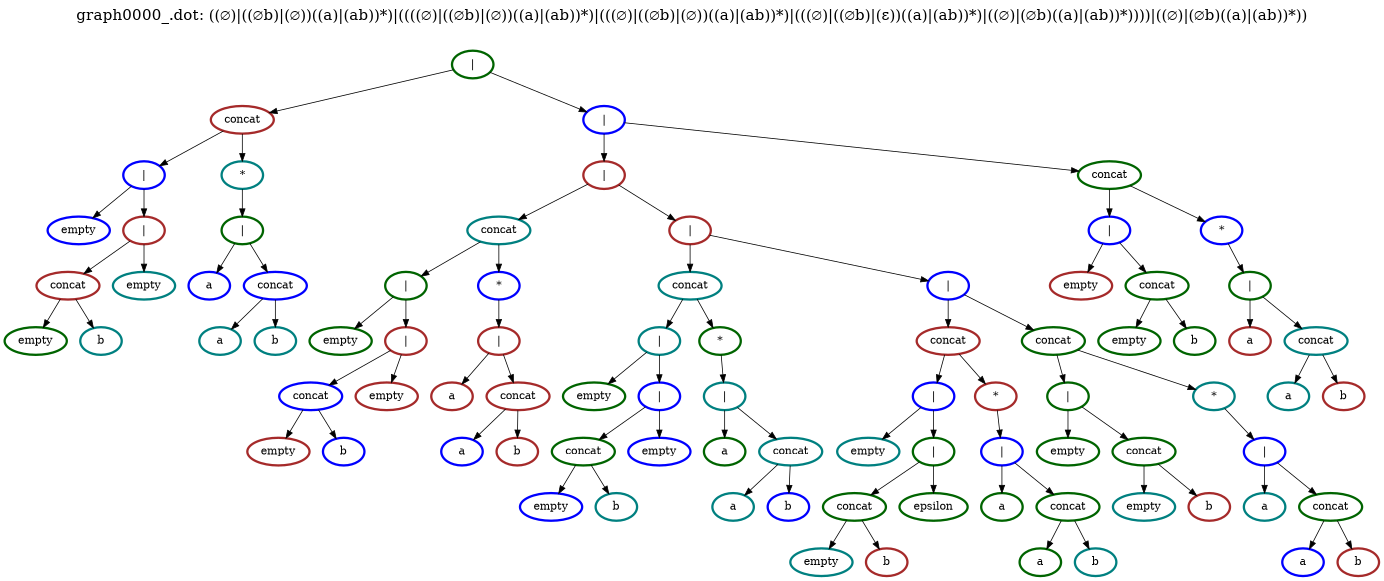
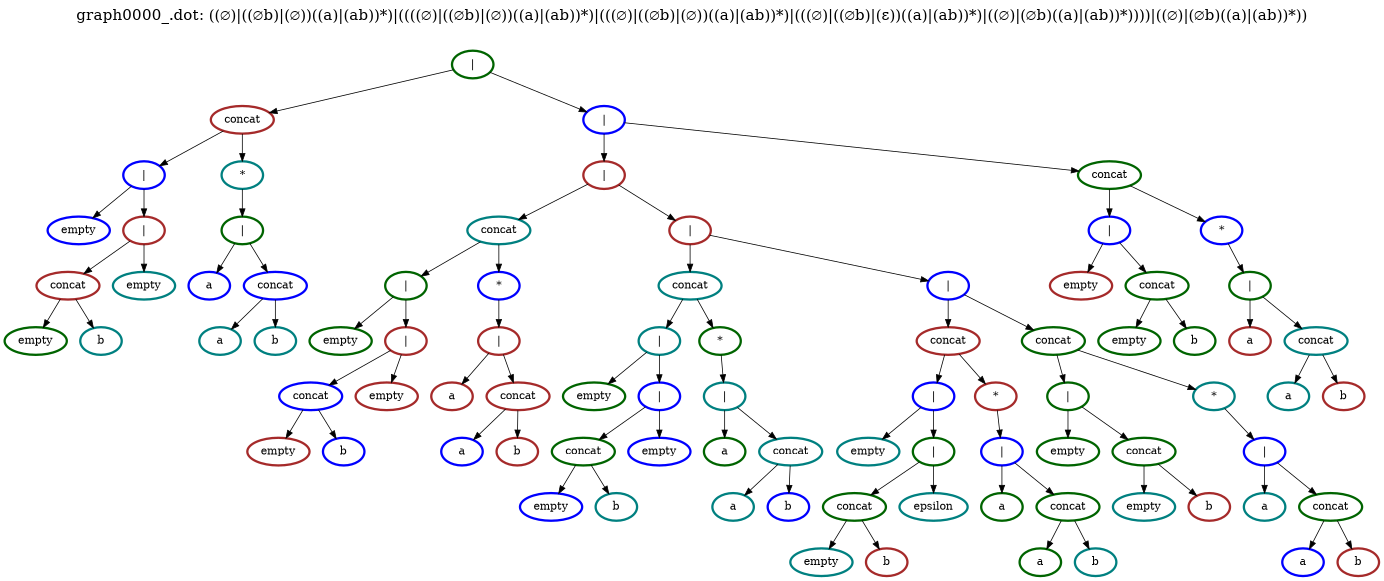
  digraph {
    fontname="DejaVu Serif"
    fontsize=20
    label="graph0000_.dot: ((∅)|((∅b)|(∅))((a)|(ab))*)|((((∅)|((∅b)|(∅))((a)|(ab))*)|(((∅)|((∅b)|(∅))((a)|(ab))*)|(((∅)|((∅b)|(ε))((a)|(ab))*)|((∅)|(∅b)((a)|(ab))*))))|((∅)|(∅b)((a)|(ab))*))"
    labelloc=t
    node [color=darkgreen penwidth=3 fontname="DejaVu Serif"]
    edge [fontname="DejaVu Serif"]
    n1 [label="|"]
    n2 [color=brown label=concat]
    n3 [color=blue label="|"]
    n4 [color=blue label="|"]
    n5 [color=teal label="*"]
    n6 [color=blue label=empty]
    n7 [color=brown label="|"]
    n8 [color=brown label=concat]
    n9 [color=teal label=empty]
    n10 [label=empty]
    n11 [color=teal label=b]
    n12 [label="|"]
    n13 [color=blue label=a]
    n14 [color=blue label=concat]
    n15 [color=teal label=a]
    n16 [color=teal label=b]
    n17 [color=brown label="|"]
    n18 [label=concat]
    n19 [color=teal label=concat]
    n20 [color=brown label="|"]
    n21 [label="|"]
    n22 [color=blue label="*"]
    n23 [label=empty]
    n24 [color=brown label="|"]
    n25 [color=blue label=concat]
    n26 [color=brown label=empty]
    n27 [color=brown label=empty]
    n28 [color=blue label=b]
    n29 [color=brown label="|"]
    n30 [color=brown label=a]
    n31 [color=brown label=concat]
    n32 [color=blue label=a]
    n33 [color=brown label=b]
    n34 [color=teal label=concat]
    n35 [color=blue label="|"]
    n36 [color=teal label="|"]
    n37 [label="*"]
    n38 [label=empty]
    n39 [color=blue label="|"]
    n40 [label=concat]
    n41 [color=blue label=empty]
    n42 [color=blue label=empty]
    n43 [color=teal label=b]
    n44 [color=teal label="|"]
    n45 [label=a]
    n46 [color=teal label=concat]
    n47 [color=teal label=a]
    n48 [color=blue label=b]
    n49 [color=brown label=concat]
    n50 [label=concat]
    n51 [color=blue label="|"]
    n52 [color=brown label="*"]
    n53 [color=teal label=empty]
    n54 [label="|"]
    n55 [label=concat]
-   n56 [label=epsilon]
+   n56 [color=teal label=epsilon]
    n57 [color=teal label=empty]
    n58 [color=brown label=b]
    n59 [color=blue label="|"]
    n60 [label=a]
    n61 [label=concat]
    n62 [label=a]
    n63 [color=teal label=b]
    n64 [label="|"]
    n65 [color=teal label="*"]
    n66 [label=empty]
    n67 [label=concat]
    n68 [color=teal label=empty]
    n69 [color=brown label=b]
    n70 [color=blue label="|"]
    n71 [color=teal label=a]
    n72 [label=concat]
    n73 [color=blue label=a]
    n74 [color=brown label=b]
    n75 [color=blue label="|"]
    n76 [color=blue label="*"]
    n77 [color=brown label=empty]
    n78 [label=concat]
    n79 [label=empty]
    n80 [label=b]
    n81 [label="|"]
    n82 [color=brown label=a]
    n83 [color=teal label=concat]
    n84 [color=teal label=a]
    n85 [color=brown label=b]
    n1 -> n2
    n1 -> n3
    n2 -> n4
    n2 -> n5
    n3 -> n17
    n3 -> n18
    n4 -> n6
    n4 -> n7
    n5 -> n12
    n7 -> n8
    n7 -> n9
    n8 -> n10
    n8 -> n11
    n12 -> n13
    n12 -> n14
    n14 -> n15
    n14 -> n16
    n17 -> n19
    n17 -> n20
    n18 -> n75
    n18 -> n76
    n19 -> n21
    n19 -> n22
    n20 -> n34
    n20 -> n35
    n21 -> n23
    n21 -> n24
    n22 -> n29
    n24 -> n25
    n24 -> n26
    n25 -> n27
    n25 -> n28
    n29 -> n30
    n29 -> n31
    n31 -> n32
    n31 -> n33
    n34 -> n36
    n34 -> n37
    n35 -> n49
    n35 -> n50
    n36 -> n38
    n36 -> n39
    n37 -> n44
    n39 -> n40
    n39 -> n41
    n40 -> n42
    n40 -> n43
    n44 -> n45
    n44 -> n46
    n46 -> n47
    n46 -> n48
    n49 -> n51
    n49 -> n52
    n50 -> n64
    n50 -> n65
    n51 -> n53
    n51 -> n54
    n52 -> n59
    n54 -> n55
    n54 -> n56
    n55 -> n57
    n55 -> n58
    n59 -> n60
    n59 -> n61
    n61 -> n62
    n61 -> n63
    n64 -> n66
    n64 -> n67
    n65 -> n70
    n67 -> n68
    n67 -> n69
    n70 -> n71
    n70 -> n72
    n72 -> n73
    n72 -> n74
    n75 -> n77
    n75 -> n78
    n76 -> n81
    n78 -> n79
    n78 -> n80
    n81 -> n82
    n81 -> n83
    n83 -> n84
    n83 -> n85
  }
